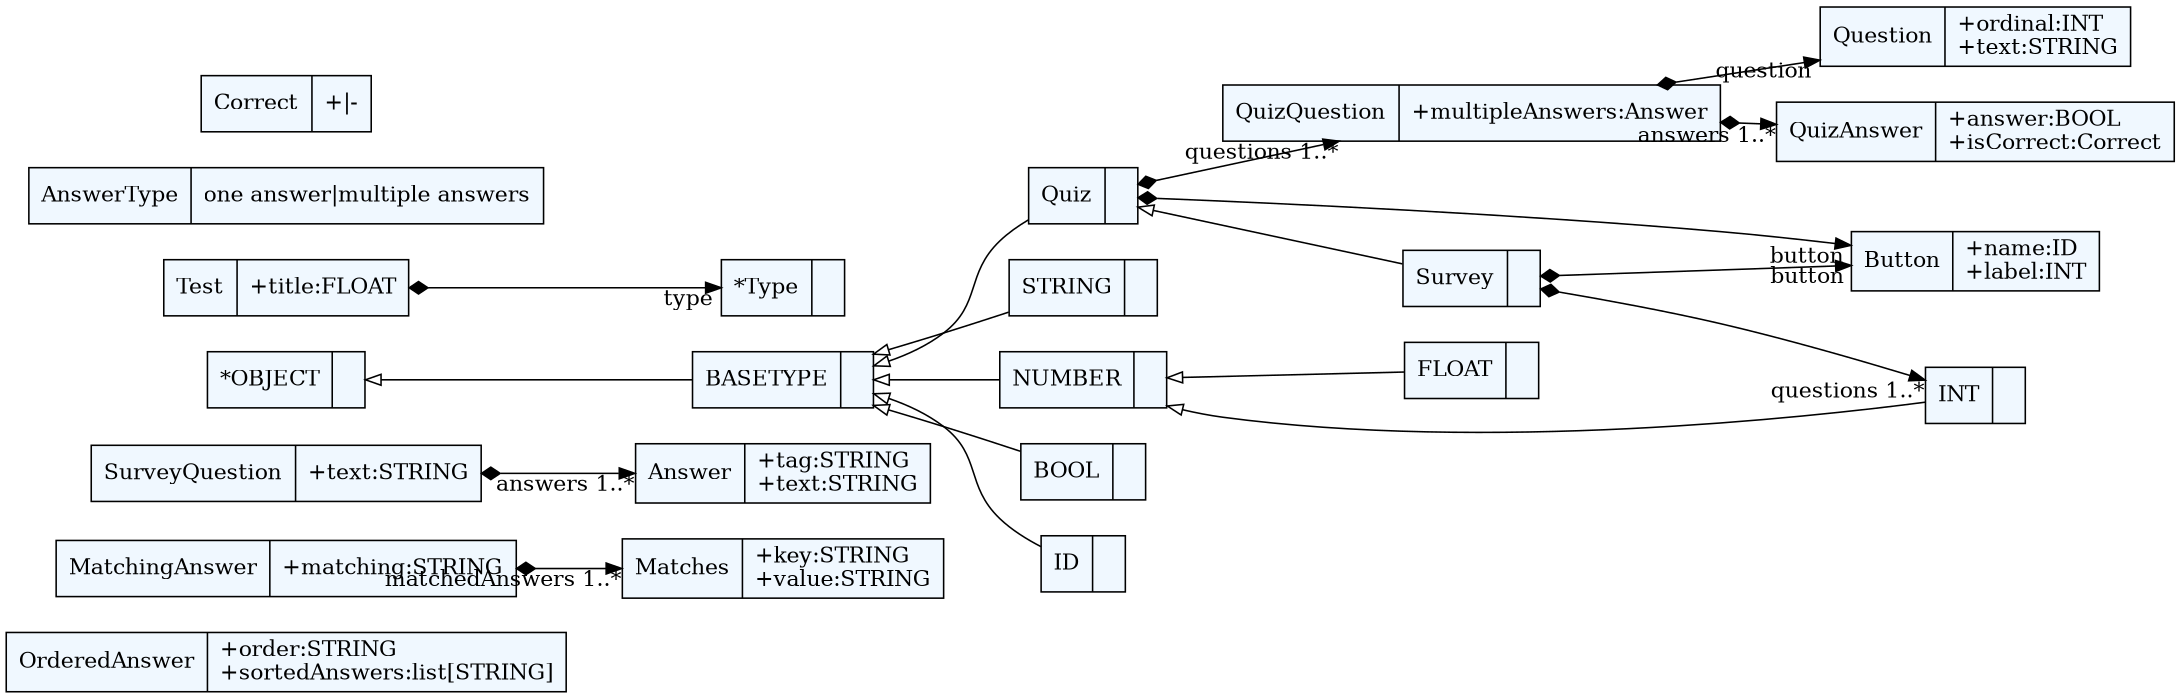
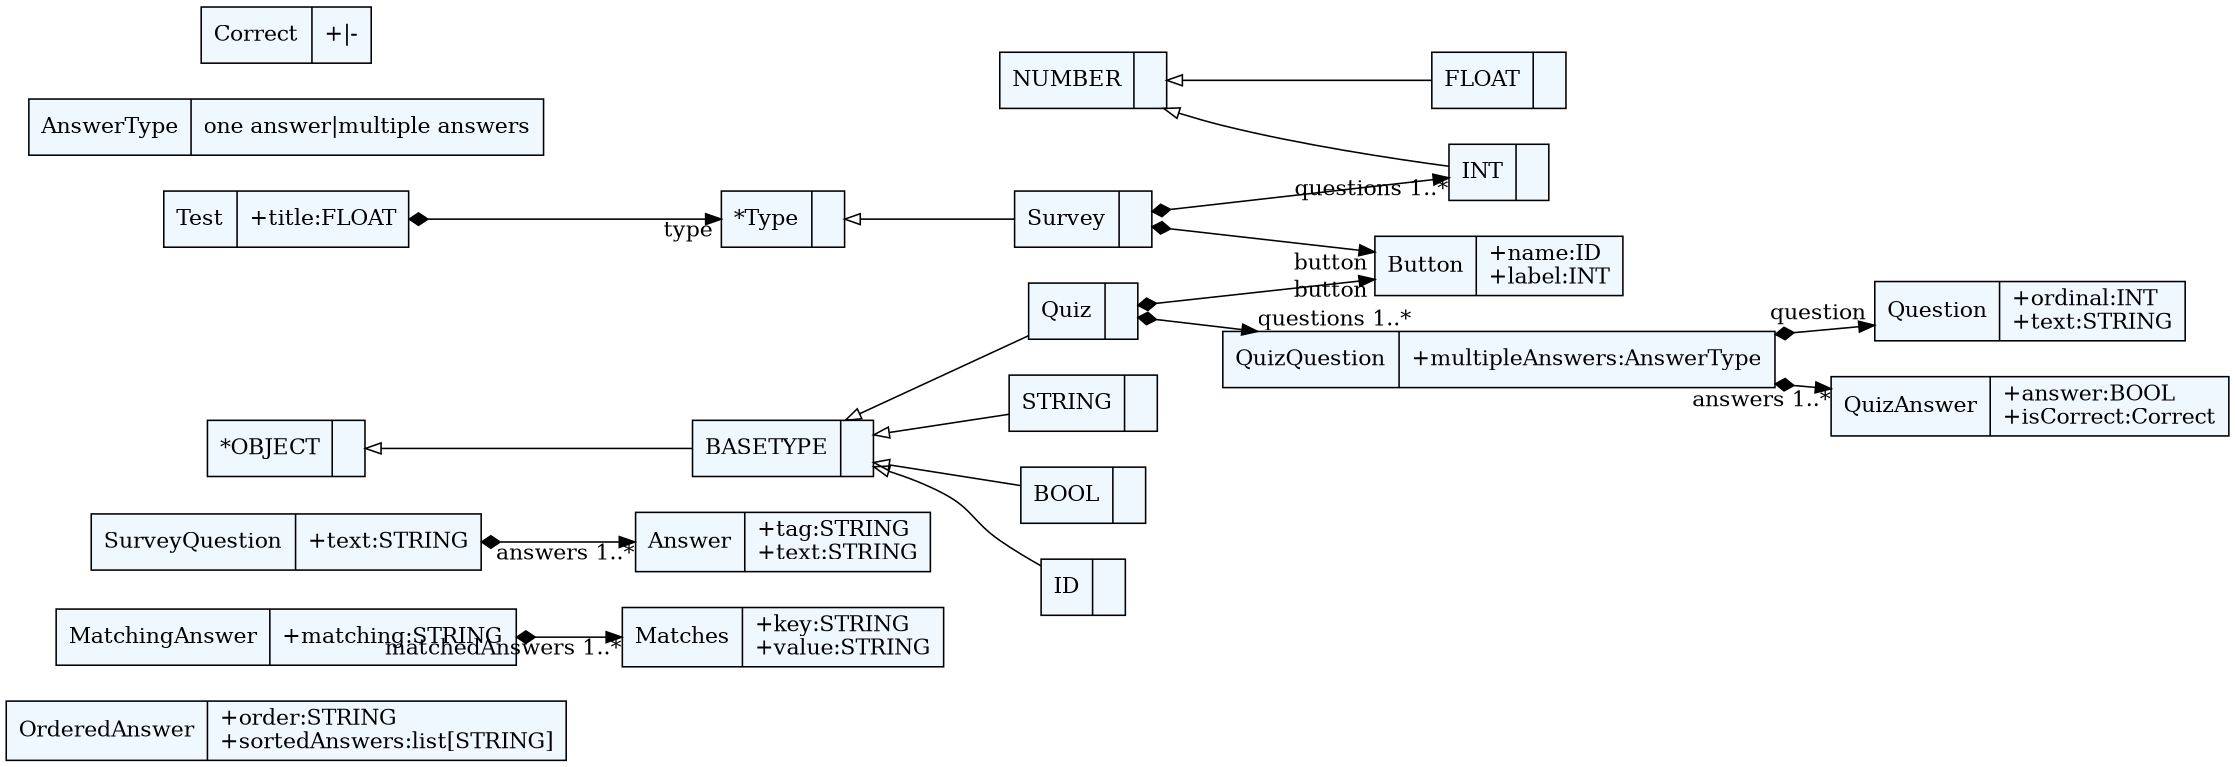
  digraph {
    fontname="Bitstream Vera Sans"
    fontsize=8
    nodesep=0.3
    rankdir=LR
    node [fillcolor=aliceblue shape=record style=filled]
    edge [arrowtail=diamond dir=both]
    n1 [label="{OrderedAnswer|+order:STRING\l+sortedAnswers:list[STRING]\l}"]
    n2 [label="{Matches|+key:STRING\l+value:STRING\l}"]
    n3 [label="{SurveyQuestion|+text:STRING\l}"]
    n4 [label="{Answer|+tag:STRING\l+text:STRING\l}"]
    n5 [label="{Question|+ordinal:INT\l+text:STRING\l}"]
    n6 [label="{Button|+name:ID\l+label:INT\l}"]
    n7 [label="{QuizAnswer|+answer:BOOL\l+isCorrect:Correct\l}"]
    n8 [label="{Quiz|}"]
-   n9 [label="{QuizQuestion|+multipleAnswers:Answer\l}"]
+   n9 [label="{QuizQuestion|+multipleAnswers:AnswerType\l}"]
    n10 [label="{Survey|}"]
    n11 [label="{INT|}"]
    n12 [label="{Test|+title:FLOAT\l}"]
    n13 [label="{*Type|}"]
    n14 [label="{AnswerType|one answer\|multiple answers}"]
    n15 [label="{Correct|+\|-}"]
    n16 [label="{MatchingAnswer|+matching:STRING\l}"]
    n17 [label="{*OBJECT|}"]
    n18 [label="{BASETYPE|}"]
    n19 [label="{STRING|}"]
    n20 [label="{NUMBER|}"]
    n21 [label="{BOOL|}"]
    n22 [label="{ID|}"]
    n23 [label="{FLOAT|}"]
    n3 -> n4 [headlabel="answers 1..*"]
    n8 -> n6 [headlabel="button "]
    n8 -> n9 [headlabel="questions 1..*"]
    n9 -> n5 [headlabel="question "]
    n9 -> n7 [headlabel="answers 1..*"]
    n10 -> n6 [headlabel="button "]
    n10 -> n11 [headlabel="questions 1..*"]
    n12 -> n13 [headlabel="type "]
-   n8 -> n10 [arrowtail=empty dir=back]
+   n13 -> n10 [arrowtail=empty dir=back]
    n16 -> n2 [headlabel="matchedAnswers 1..*"]
    n17 -> n18 [arrowtail=empty dir=back]
    n18 -> n8 [arrowtail=empty dir=back]
    n18 -> n19 [arrowtail=empty dir=back]
-   n18 -> n20 [arrowtail=empty dir=back]
    n18 -> n21 [arrowtail=empty dir=back]
    n18 -> n22 [arrowtail=empty dir=back]
    n20 -> n11 [arrowtail=empty dir=back]
    n20 -> n23 [arrowtail=empty dir=back]
  }
